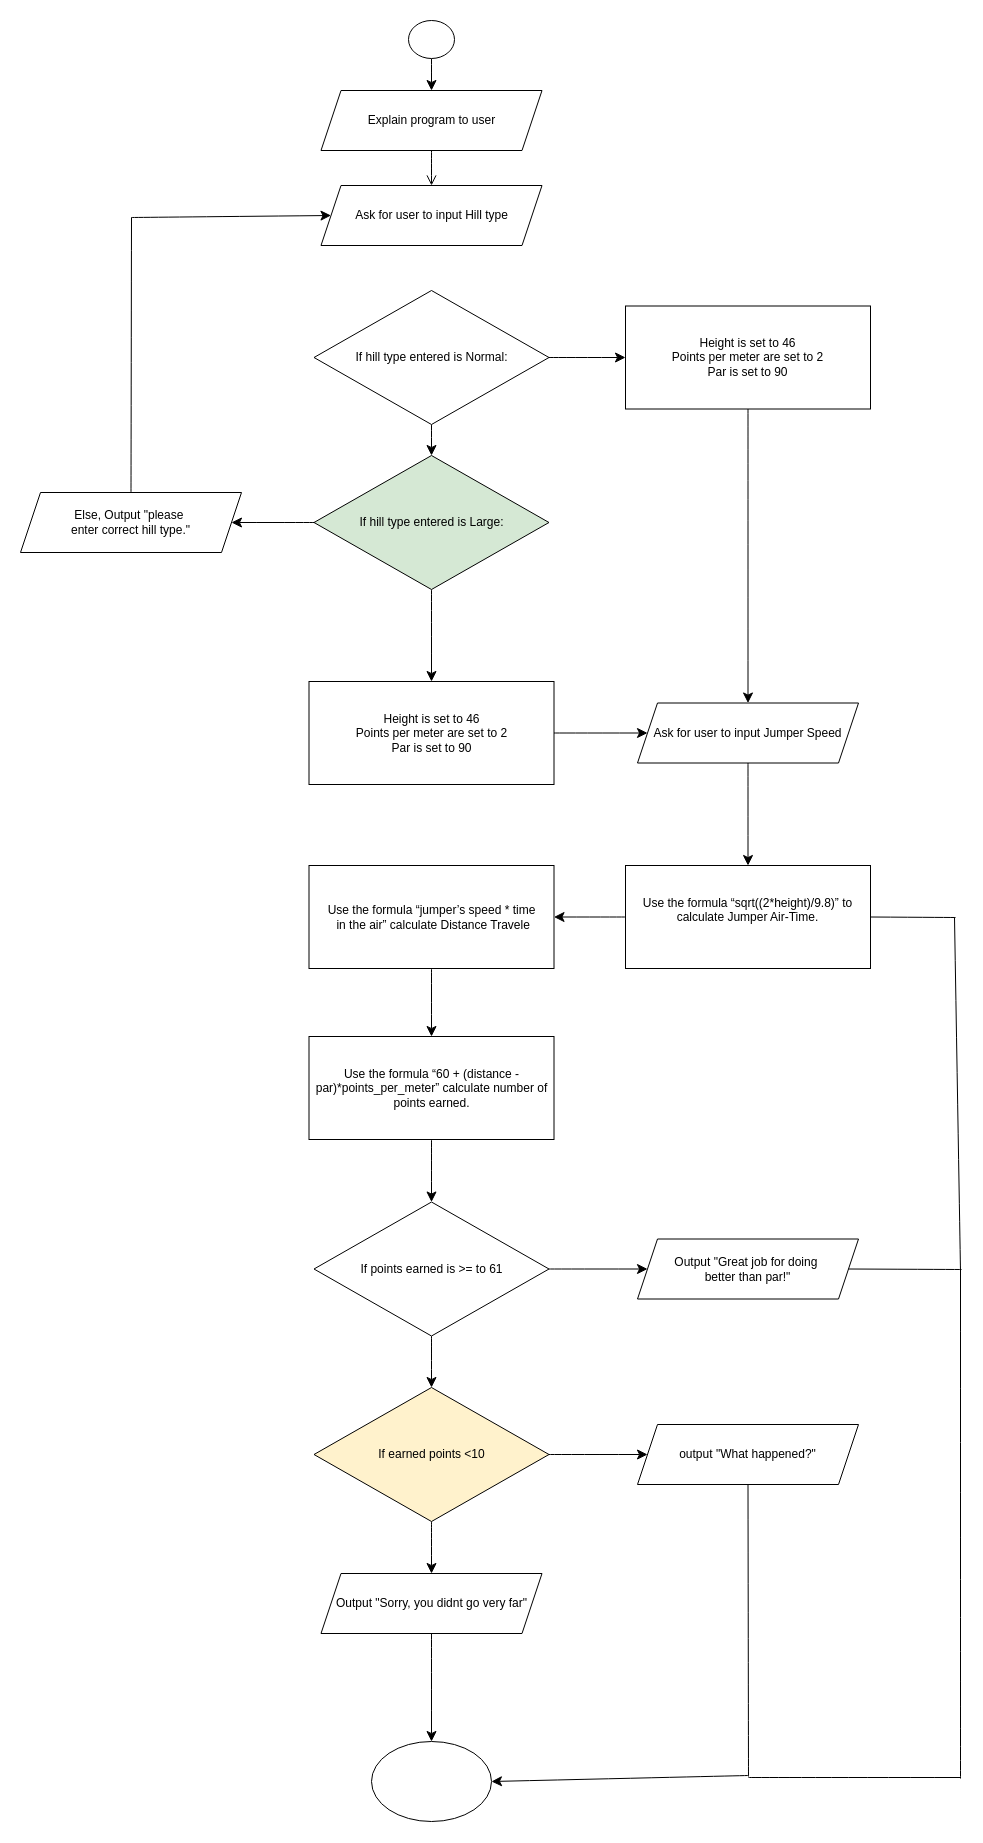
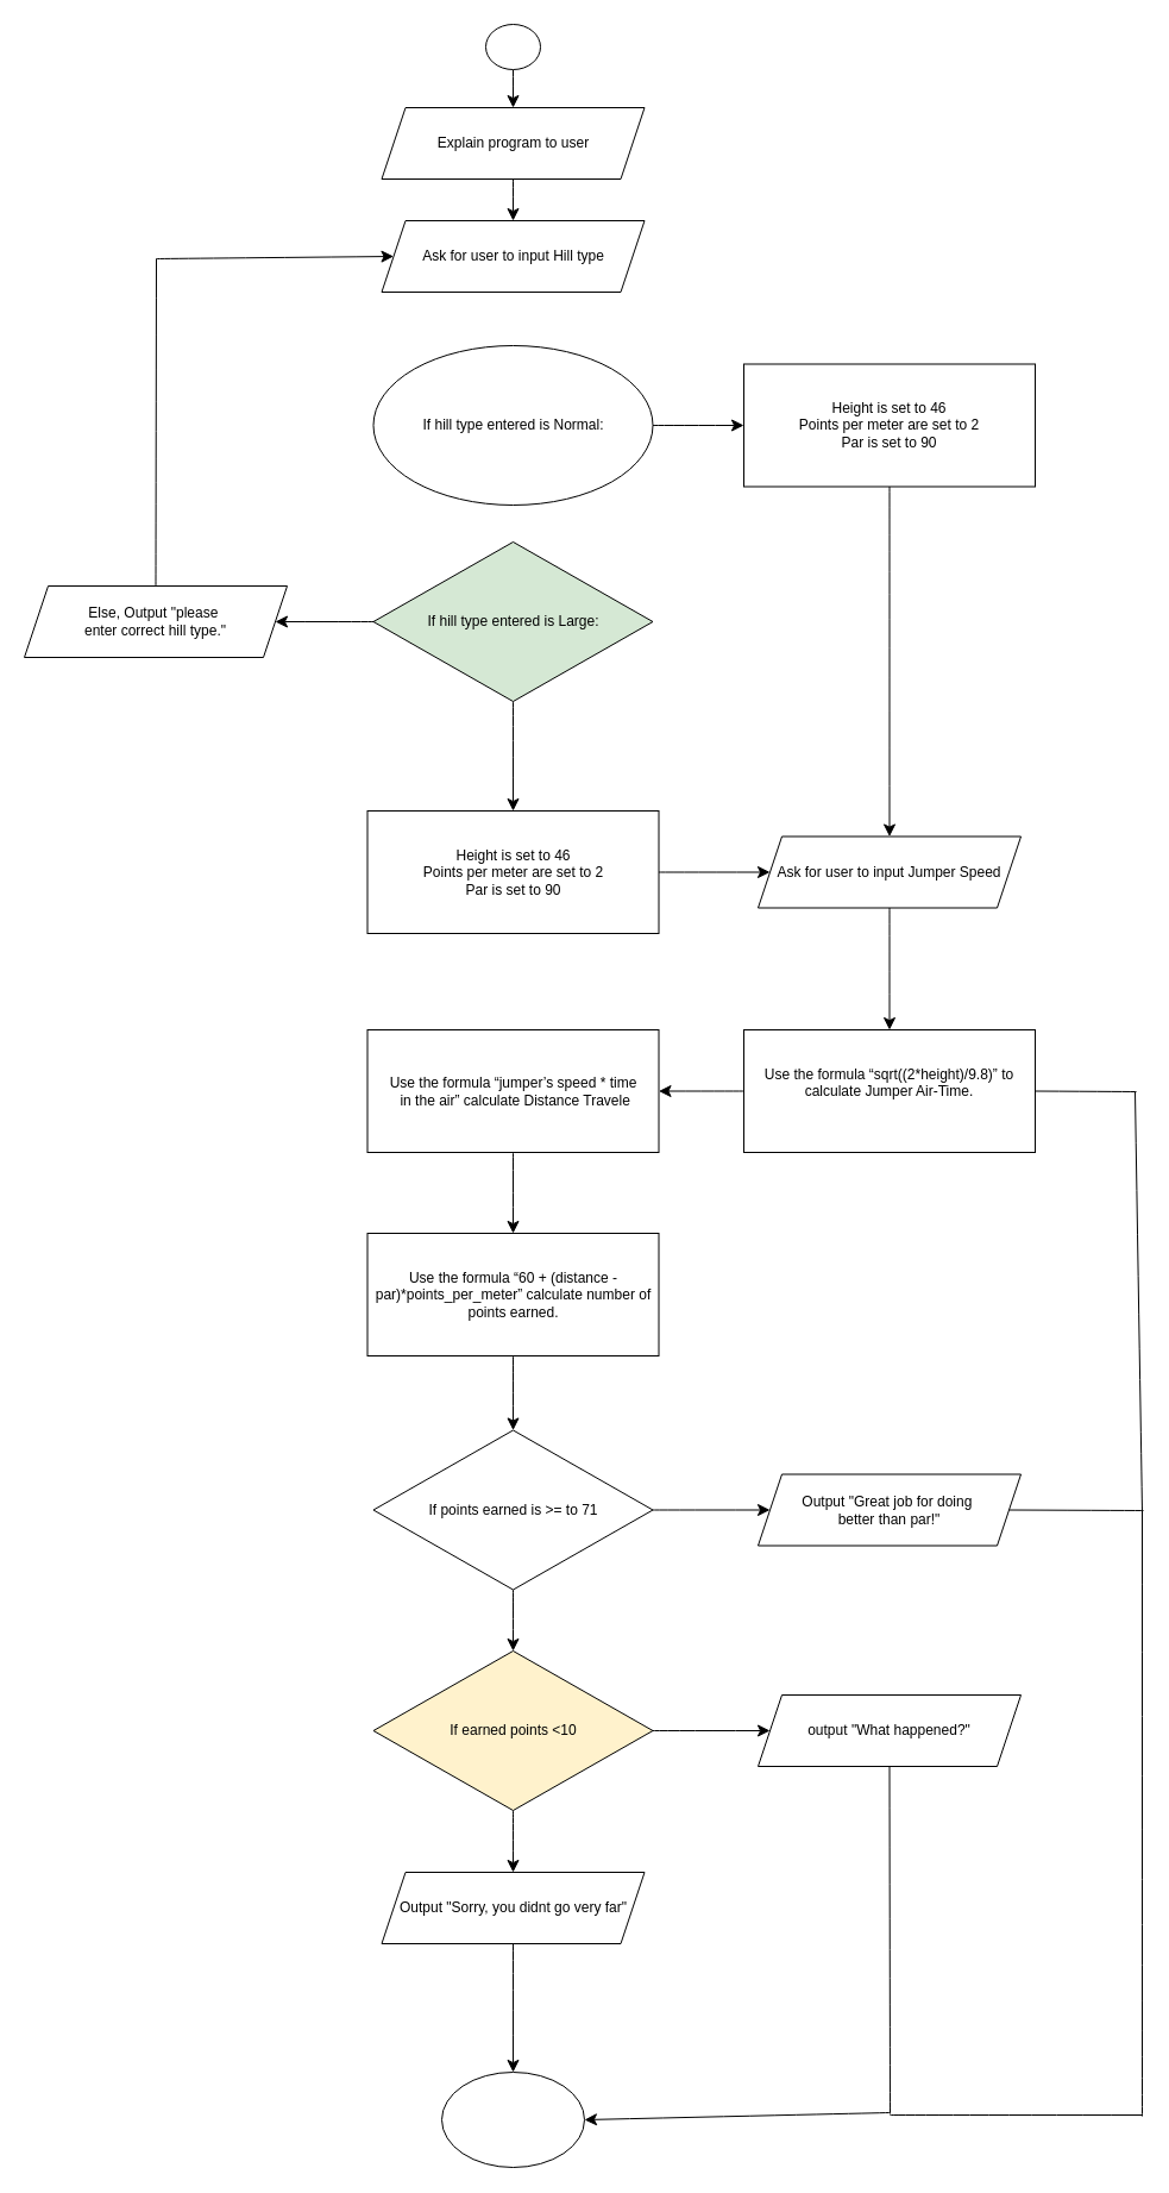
  <mxCell id="0" />
  <mxCell id="1" parent="0" />
  <mxCell id="2" value="" style="edgeStyle=none;curved=1;rounded=0;orthogonalLoop=1;jettySize=auto;html=1;fontSize=12;startSize=8;endSize=8;" edge="1" parent="1" source="3" target="5"><mxGeometry relative="1" as="geometry" /></mxCell>
  <mxCell id="3" value="" style="ellipse;whiteSpace=wrap;html=1;" vertex="1" parent="1"><mxGeometry x="408" y="20" width="46" height="38" as="geometry" /></mxCell>
- <mxCell id="4" value="" style="edgeStyle=none;curved=1;rounded=0;orthogonalLoop=1;jettySize=auto;html=1;fontSize=12;startSize=8;endSize=8;endArrow=open;" edge="1" parent="1" source="5" target="6"><mxGeometry relative="1" as="geometry" /></mxCell>
+ <mxCell id="4" value="" style="edgeStyle=none;curved=1;rounded=0;orthogonalLoop=1;jettySize=auto;html=1;fontSize=12;startSize=8;endSize=8;" edge="1" parent="1" source="5" target="6"><mxGeometry relative="1" as="geometry" /></mxCell>
  <mxCell id="5" value="Explain program to user" style="shape=parallelogram;perimeter=parallelogramPerimeter;whiteSpace=wrap;html=1;fixedSize=1;" vertex="1" parent="1"><mxGeometry x="320.5" y="90" width="221" height="60" as="geometry" /></mxCell>
  <mxCell id="6" value="Ask for user to input Hill type" style="shape=parallelogram;perimeter=parallelogramPerimeter;whiteSpace=wrap;html=1;fixedSize=1;" vertex="1" parent="1"><mxGeometry x="320.5" y="185" width="221" height="60" as="geometry" /></mxCell>
- <mxCell id="7" value="" style="edgeStyle=none;curved=1;rounded=0;orthogonalLoop=1;jettySize=auto;html=1;fontSize=12;startSize=8;endSize=8;" edge="1" parent="1" source="9" target="12"><mxGeometry relative="1" as="geometry" /></mxCell>
  <mxCell id="8" value="" style="edgeStyle=none;curved=1;rounded=0;orthogonalLoop=1;jettySize=auto;html=1;fontSize=12;startSize=8;endSize=8;" edge="1" parent="1" source="9" target="15"><mxGeometry relative="1" as="geometry" /></mxCell>
- <mxCell id="9" value="If hill type entered is Normal:" style="rhombus;whiteSpace=wrap;html=1;" vertex="1" parent="1"><mxGeometry x="313.5" y="290" width="235" height="134" as="geometry" /></mxCell>
+ <mxCell id="9" value="If hill type entered is Normal:" style="ellipse;whiteSpace=wrap;html=1;" vertex="1" parent="1"><mxGeometry x="313.5" y="290" width="235" height="134" as="geometry" /></mxCell>
  <mxCell id="10" value="" style="edgeStyle=none;curved=1;rounded=0;orthogonalLoop=1;jettySize=auto;html=1;fontSize=12;startSize=8;endSize=8;" edge="1" parent="1" source="12" target="13"><mxGeometry relative="1" as="geometry" /></mxCell>
  <mxCell id="11" value="" style="edgeStyle=none;curved=1;rounded=0;orthogonalLoop=1;jettySize=auto;html=1;fontSize=12;startSize=8;endSize=8;" edge="1" parent="1" source="12" target="17"><mxGeometry relative="1" as="geometry" /></mxCell>
  <mxCell id="12" value="If hill type entered is Large:" style="rhombus;whiteSpace=wrap;html=1;fillColor=#d5e8d4;" vertex="1" parent="1"><mxGeometry x="313.5" y="455" width="235" height="134" as="geometry" /></mxCell>
  <mxCell id="13" value="Else,&amp;nbsp;&lt;span style=&quot;background-color: initial;&quot;&gt;Output &quot;please&amp;nbsp;&lt;/span&gt;&lt;div&gt;&lt;span style=&quot;background-color: initial;&quot;&gt;enter correct hill type.&quot;&lt;/span&gt;&lt;/div&gt;" style="shape=parallelogram;perimeter=parallelogramPerimeter;whiteSpace=wrap;html=1;fixedSize=1;" vertex="1" parent="1"><mxGeometry x="20" y="492" width="221" height="60" as="geometry" /></mxCell>
  <mxCell id="14" value="" style="edgeStyle=none;curved=1;rounded=0;orthogonalLoop=1;jettySize=auto;html=1;fontSize=12;startSize=8;endSize=8;" edge="1" parent="1" source="15" target="28"><mxGeometry relative="1" as="geometry"><mxPoint x="747.5" y="665.5" as="targetPoint" /></mxGeometry></mxCell>
  <mxCell id="15" value="Height is set to 46&lt;div&gt;Points per meter are set to 2&lt;/div&gt;&lt;div&gt;Par is set to 90&lt;/div&gt;" style="rounded=0;whiteSpace=wrap;html=1;" vertex="1" parent="1"><mxGeometry x="625" y="305.5" width="245" height="103" as="geometry" /></mxCell>
  <mxCell id="16" value="" style="edgeStyle=none;curved=1;rounded=0;orthogonalLoop=1;jettySize=auto;html=1;fontSize=12;startSize=8;endSize=8;entryX=0;entryY=0.5;entryDx=0;entryDy=0;" edge="1" parent="1" source="17" target="28"><mxGeometry relative="1" as="geometry"><mxPoint x="630" y="732.5" as="targetPoint" /></mxGeometry></mxCell>
  <mxCell id="17" value="Height is set to 46&lt;div&gt;Points per meter are set to 2&lt;/div&gt;&lt;div&gt;Par is set to 90&lt;/div&gt;" style="rounded=0;whiteSpace=wrap;html=1;" vertex="1" parent="1"><mxGeometry x="308.5" y="681" width="245" height="103" as="geometry" /></mxCell>
  <mxCell id="18" value="" style="edgeStyle=none;curved=1;rounded=0;orthogonalLoop=1;jettySize=auto;html=1;fontSize=12;startSize=8;endSize=8;exitX=0.5;exitY=1;exitDx=0;exitDy=0;" edge="1" parent="1" source="28" target="20"><mxGeometry relative="1" as="geometry"><mxPoint x="747.5" y="799.5" as="sourcePoint" /></mxGeometry></mxCell>
  <mxCell id="19" value="" style="edgeStyle=none;curved=1;rounded=0;orthogonalLoop=1;jettySize=auto;html=1;fontSize=12;startSize=8;endSize=8;" edge="1" parent="1" source="20" target="22"><mxGeometry relative="1" as="geometry" /></mxCell>
  <mxCell id="20" value="&#10;Use the formula “sqrt((2*height)/9.8)” to calculate Jumper Air-Time.&#10;&#10;" style="rounded=0;whiteSpace=wrap;html=1;" vertex="1" parent="1"><mxGeometry x="625" y="865" width="245" height="103" as="geometry" /></mxCell>
  <mxCell id="21" value="" style="edgeStyle=none;curved=1;rounded=0;orthogonalLoop=1;jettySize=auto;html=1;fontSize=12;startSize=8;endSize=8;" edge="1" parent="1" source="22" target="24"><mxGeometry relative="1" as="geometry" /></mxCell>
  <mxCell id="22" value="Use the formula “jumper’s speed * time&lt;div&gt;&amp;nbsp;in the air” calculate Distance Travele&lt;/div&gt;" style="rounded=0;whiteSpace=wrap;html=1;" vertex="1" parent="1"><mxGeometry x="308.5" y="865" width="245" height="103" as="geometry" /></mxCell>
  <mxCell id="23" value="" style="edgeStyle=none;curved=1;rounded=0;orthogonalLoop=1;jettySize=auto;html=1;fontSize=12;startSize=8;endSize=8;" edge="1" parent="1" source="24" target="27"><mxGeometry relative="1" as="geometry" /></mxCell>
  <mxCell id="24" value="Use the formula “60 + (distance - par)*points_per_meter” calculate number of &lt;br/&gt;points earned." style="rounded=0;whiteSpace=wrap;html=1;" vertex="1" parent="1"><mxGeometry x="308.5" y="1036" width="245" height="103" as="geometry" /></mxCell>
  <mxCell id="25" value="" style="edgeStyle=none;curved=1;rounded=0;orthogonalLoop=1;jettySize=auto;html=1;fontSize=12;startSize=8;endSize=8;" edge="1" parent="1" source="27" target="29"><mxGeometry relative="1" as="geometry" /></mxCell>
  <mxCell id="26" value="" style="edgeStyle=none;curved=1;rounded=0;orthogonalLoop=1;jettySize=auto;html=1;fontSize=12;startSize=8;endSize=8;" edge="1" parent="1" source="27" target="32"><mxGeometry relative="1" as="geometry" /></mxCell>
- <mxCell id="27" value="If points earned is &amp;gt;= to 61" style="rhombus;whiteSpace=wrap;html=1;" vertex="1" parent="1"><mxGeometry x="313.5" y="1201.5" width="235" height="134" as="geometry" /></mxCell>
+ <mxCell id="27" value="If points earned is &amp;gt;= to 71" style="rhombus;whiteSpace=wrap;html=1;" vertex="1" parent="1"><mxGeometry x="313.5" y="1201.5" width="235" height="134" as="geometry" /></mxCell>
  <mxCell id="28" value="Ask for user to input Jumper Speed" style="shape=parallelogram;perimeter=parallelogramPerimeter;whiteSpace=wrap;html=1;fixedSize=1;" vertex="1" parent="1"><mxGeometry x="637" y="702.5" width="221" height="60" as="geometry" /></mxCell>
  <mxCell id="29" value="Output &quot;Great job for doing&amp;nbsp;&lt;div&gt;better than par!&quot;&lt;/div&gt;" style="shape=parallelogram;perimeter=parallelogramPerimeter;whiteSpace=wrap;html=1;fixedSize=1;" vertex="1" parent="1"><mxGeometry x="637" y="1238.5" width="221" height="60" as="geometry" /></mxCell>
  <mxCell id="30" value="" style="edgeStyle=none;curved=1;rounded=0;orthogonalLoop=1;jettySize=auto;html=1;fontSize=12;startSize=8;endSize=8;" edge="1" parent="1" source="32" target="33"><mxGeometry relative="1" as="geometry" /></mxCell>
  <mxCell id="31" value="" style="edgeStyle=none;curved=1;rounded=0;orthogonalLoop=1;jettySize=auto;html=1;fontSize=12;startSize=8;endSize=8;" edge="1" parent="1" source="32" target="35"><mxGeometry relative="1" as="geometry" /></mxCell>
  <mxCell id="32" value="If earned points &amp;lt;10" style="rhombus;whiteSpace=wrap;html=1;fillColor=#fff2cc;" vertex="1" parent="1"><mxGeometry x="313.5" y="1387" width="235" height="134" as="geometry" /></mxCell>
  <mxCell id="33" value="output &quot;What happened?&quot;" style="shape=parallelogram;perimeter=parallelogramPerimeter;whiteSpace=wrap;html=1;fixedSize=1;" vertex="1" parent="1"><mxGeometry x="637" y="1424" width="221" height="60" as="geometry" /></mxCell>
  <mxCell id="34" value="" style="edgeStyle=none;curved=1;rounded=0;orthogonalLoop=1;jettySize=auto;html=1;fontSize=12;startSize=8;endSize=8;" edge="1" parent="1" source="35" target="36"><mxGeometry relative="1" as="geometry" /></mxCell>
  <mxCell id="35" value="Output &quot;Sorry, you didnt go very far&quot;" style="shape=parallelogram;perimeter=parallelogramPerimeter;whiteSpace=wrap;html=1;fixedSize=1;" vertex="1" parent="1"><mxGeometry x="320.5" y="1573" width="221" height="60" as="geometry" /></mxCell>
  <mxCell id="36" value="" style="ellipse;whiteSpace=wrap;html=1;" vertex="1" parent="1"><mxGeometry x="371" y="1741" width="120" height="80" as="geometry" /></mxCell>
  <mxCell id="37" value="" style="endArrow=none;html=1;rounded=0;fontSize=12;startSize=8;endSize=8;curved=1;entryX=0.5;entryY=1;entryDx=0;entryDy=0;" edge="1" parent="1" target="33"><mxGeometry width="50" height="50" relative="1" as="geometry"><mxPoint x="748" y="1776" as="sourcePoint" /><mxPoint x="635" y="1523" as="targetPoint" /></mxGeometry></mxCell>
  <mxCell id="38" value="" style="endArrow=classic;html=1;rounded=0;fontSize=12;startSize=8;endSize=8;curved=1;entryX=1;entryY=0.5;entryDx=0;entryDy=0;" edge="1" parent="1" target="36"><mxGeometry width="50" height="50" relative="1" as="geometry"><mxPoint x="748" y="1775" as="sourcePoint" /><mxPoint x="635" y="1523" as="targetPoint" /></mxGeometry></mxCell>
  <mxCell id="39" value="" style="endArrow=none;html=1;rounded=0;fontSize=12;startSize=8;endSize=8;curved=1;entryX=1;entryY=0.5;entryDx=0;entryDy=0;" edge="1" parent="1" target="29"><mxGeometry width="50" height="50" relative="1" as="geometry"><mxPoint x="961" y="1269" as="sourcePoint" /><mxPoint x="882" y="1396" as="targetPoint" /></mxGeometry></mxCell>
  <mxCell id="40" value="" style="endArrow=none;html=1;rounded=0;fontSize=12;startSize=8;endSize=8;curved=1;" edge="1" parent="1"><mxGeometry width="50" height="50" relative="1" as="geometry"><mxPoint x="960" y="1778" as="sourcePoint" /><mxPoint x="960" y="1269" as="targetPoint" /></mxGeometry></mxCell>
  <mxCell id="41" value="" style="endArrow=none;html=1;rounded=0;fontSize=12;startSize=8;endSize=8;curved=1;" edge="1" parent="1"><mxGeometry width="50" height="50" relative="1" as="geometry"><mxPoint x="748" y="1777" as="sourcePoint" /><mxPoint x="960" y="1777" as="targetPoint" /></mxGeometry></mxCell>
  <mxCell id="42" value="" style="endArrow=none;html=1;rounded=0;fontSize=12;startSize=8;endSize=8;curved=1;entryX=1;entryY=0.5;entryDx=0;entryDy=0;" edge="1" parent="1" target="20"><mxGeometry width="50" height="50" relative="1" as="geometry"><mxPoint x="955" y="917" as="sourcePoint" /><mxPoint x="924" y="1068" as="targetPoint" /></mxGeometry></mxCell>
  <mxCell id="43" value="" style="endArrow=none;html=1;rounded=0;fontSize=12;startSize=8;endSize=8;curved=1;" edge="1" parent="1"><mxGeometry width="50" height="50" relative="1" as="geometry"><mxPoint x="960" y="1271" as="sourcePoint" /><mxPoint x="954" y="917" as="targetPoint" /></mxGeometry></mxCell>
  <mxCell id="44" value="" style="endArrow=none;html=1;rounded=0;fontSize=12;startSize=8;endSize=8;curved=1;exitX=0.5;exitY=0;exitDx=0;exitDy=0;" edge="1" parent="1" source="13"><mxGeometry width="50" height="50" relative="1" as="geometry"><mxPoint x="205" y="691" as="sourcePoint" /><mxPoint x="131" y="217" as="targetPoint" /></mxGeometry></mxCell>
  <mxCell id="45" value="" style="endArrow=classic;html=1;rounded=0;fontSize=12;startSize=8;endSize=8;curved=1;entryX=0;entryY=0.5;entryDx=0;entryDy=0;" edge="1" parent="1" target="6"><mxGeometry width="50" height="50" relative="1" as="geometry"><mxPoint x="131" y="217" as="sourcePoint" /><mxPoint x="256" y="347" as="targetPoint" /></mxGeometry></mxCell>
